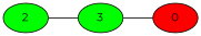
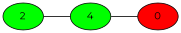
  graph {
    fontname=Montserrat
    rankdir=LR
    node [fillcolor=green fontname=Montserrat style=filled]
    edge [fontname=Montserrat]
    0 [fillcolor=red]
    2
-   3
+   3 [label=4]
    2 -- 3
    3 -- 0
  }
